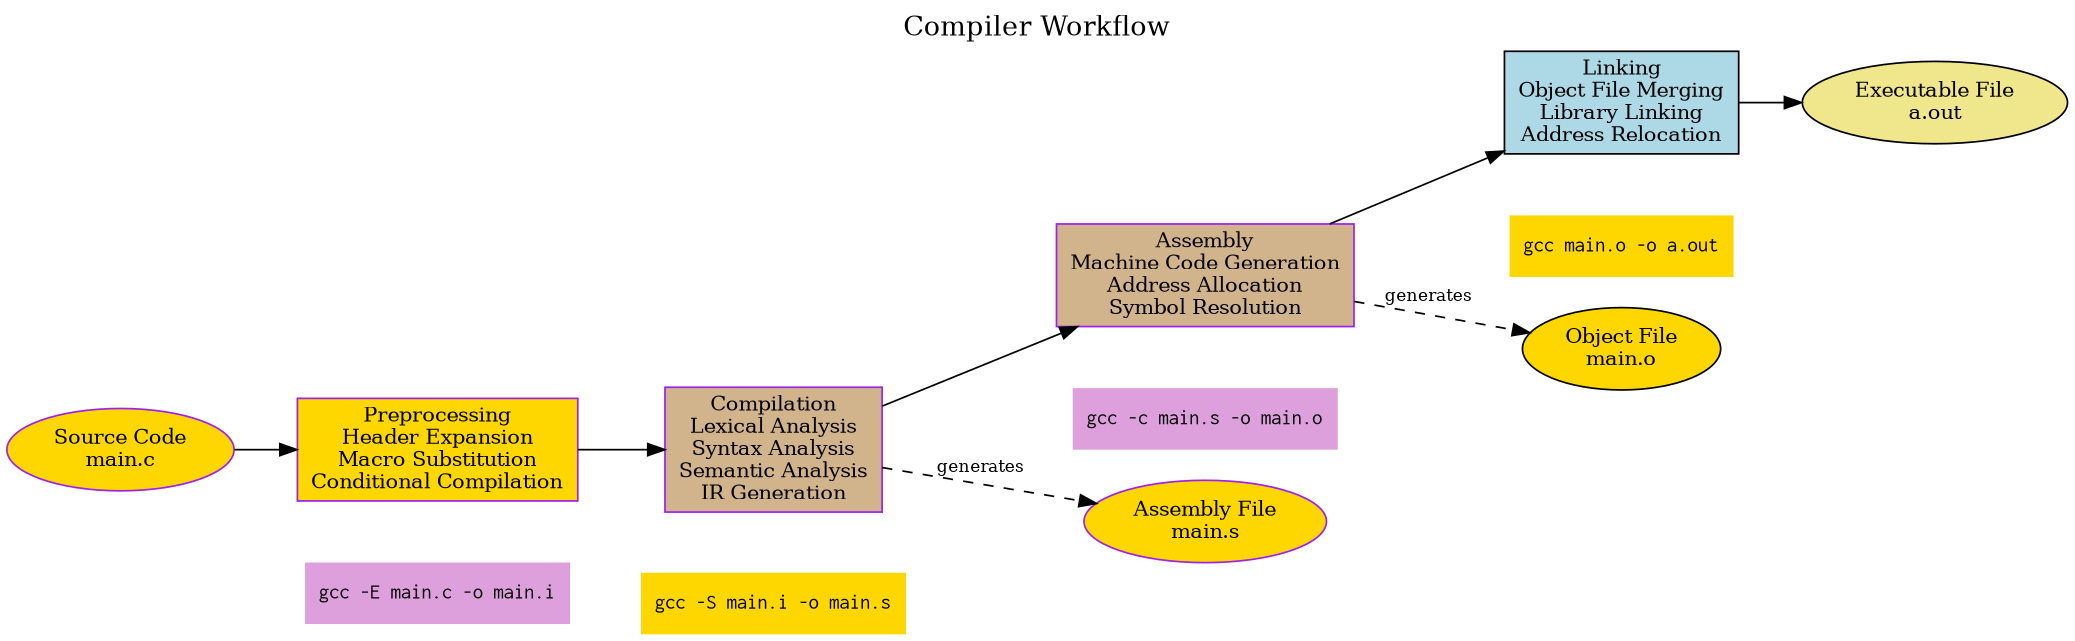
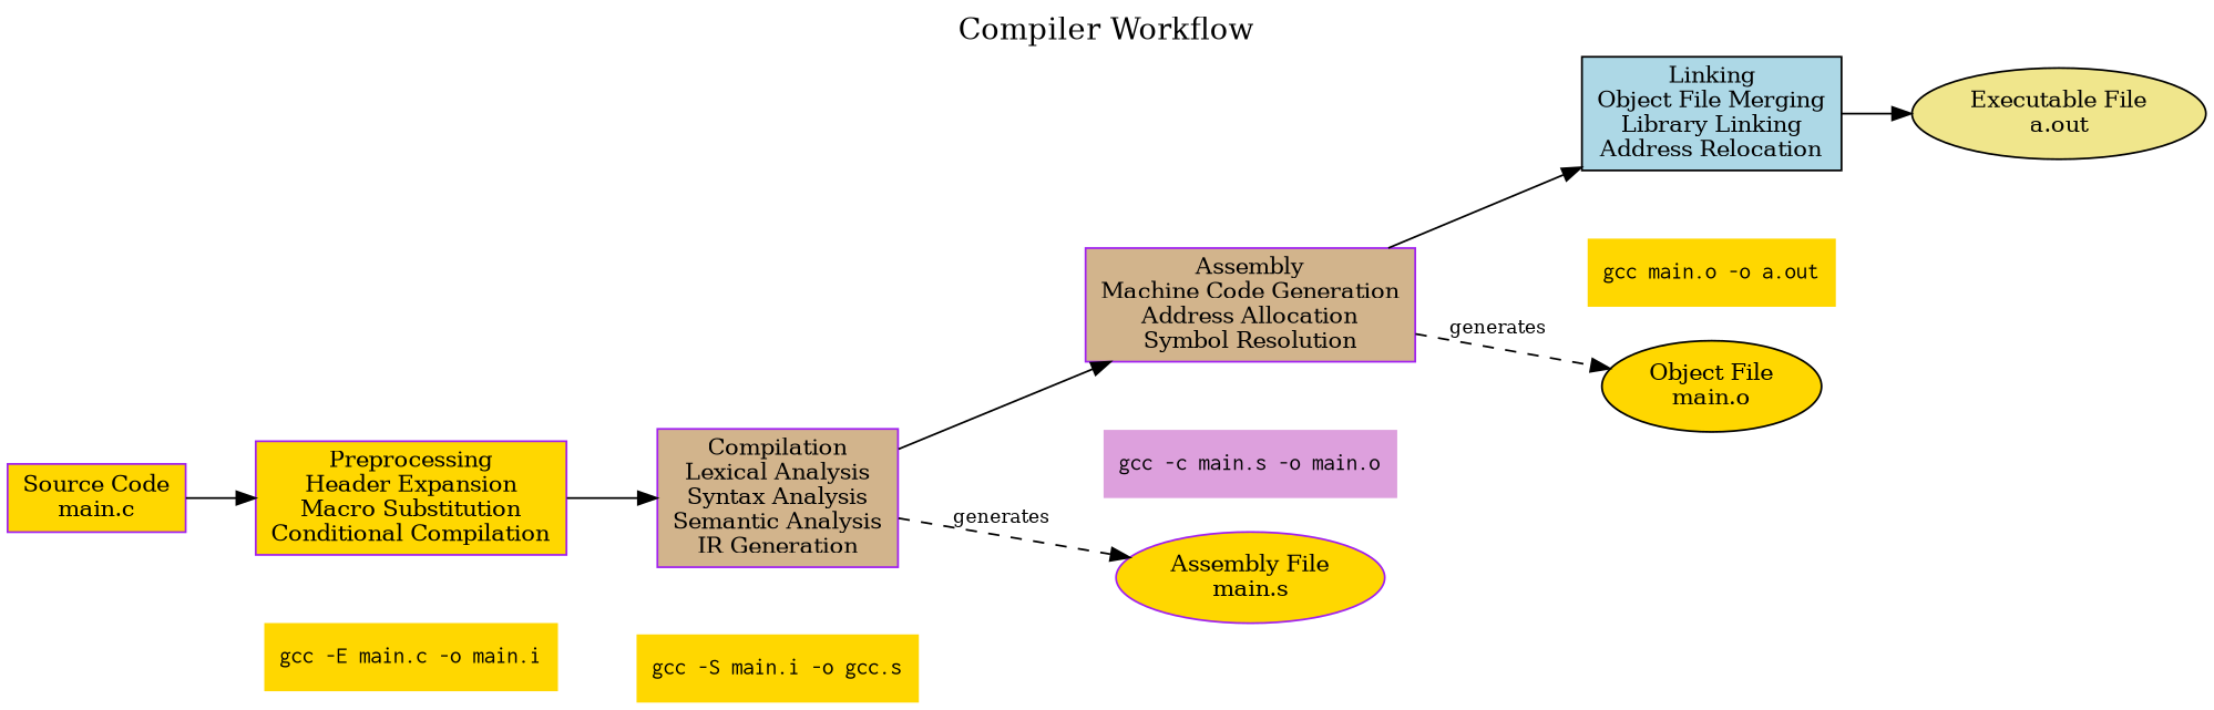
  digraph {
    fontsize=16
    label="Compiler Workflow"
    labelloc=t
    rankdir=LR
    node [color=purple fillcolor=gold fontsize=12 shape=rectangle style=filled]
    edge [fontsize=10]
    n1 [label="Preprocessing\nHeader Expansion\nMacro Substitution\nConditional Compilation"]
-   n2 [color=black fillcolor=plum fontname=Courier label="gcc -E main.c -o main.i" shape=plaintext]
+   n2 [color=black fontname=Courier label="gcc -E main.c -o main.i" shape=plaintext]
    n3 [fillcolor=tan label="Compilation\nLexical Analysis\nSyntax Analysis\nSemantic Analysis\nIR Generation"]
-   n4 [fontname=Courier label="gcc -S main.i -o main.s" shape=plaintext]
+   n4 [fontname=Courier label="gcc -S main.i -o gcc.s" shape=plaintext]
    n5 [fillcolor=tan label="Assembly\nMachine Code Generation\nAddress Allocation\nSymbol Resolution"]
    n6 [fillcolor=plum fontname=Courier label="gcc -c main.s -o main.o" shape=plaintext]
    n7 [color=black fillcolor=lightblue label="Linking\nObject File Merging\nLibrary Linking\nAddress Relocation"]
    n8 [fontname=Courier label="gcc main.o -o a.out" shape=plaintext]
    n9 [label="Assembly File\nmain.s" shape=ellipse]
    n10 [color=black label="Object File\nmain.o" shape=ellipse]
    n11 [color=black fillcolor=khaki label="Executable File\na.out" shape=ellipse]
-   n12 [label="Source Code\nmain.c" shape=ellipse]
+   n12 [label="Source Code\nmain.c" shape=box]
    subgraph sub_1 {
      rank=same
      n1
      n2
    }
    subgraph sub_2 {
      rank=same
      n3
      n4
    }
    subgraph sub_3 {
      rank=same
      n5
      n6
    }
    subgraph sub_4 {
      rank=same
      n7
      n8
    }
    n1 -> n2 [style=invis]
    n1 -> n3
    n3 -> n4 [style=invis]
    n3 -> n5
    n3 -> n9 [label=generates style=dashed]
    n5 -> n6 [style=invis]
    n5 -> n7
    n5 -> n10 [label=generates style=dashed]
    n7 -> n8 [style=invis]
    n7 -> n11
    n12 -> n1
  }
